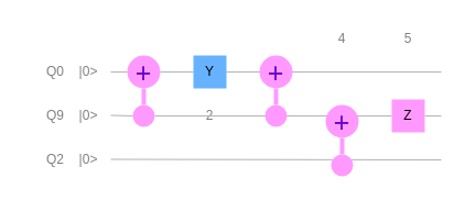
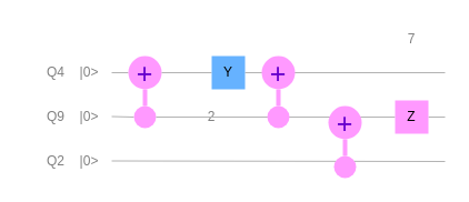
  <mxCell id="0" />
  <mxCell id="1" parent="0" />
- <mxCell id="2" value="Q0" style="text;html=1;strokeColor=none;fillColor=none;align=center;verticalAlign=middle;whiteSpace=wrap;rounded=0;fontColor=#808080;" vertex="1" parent="1"><mxGeometry x="20" y="50" width="60" height="30" as="geometry" /></mxCell>
+ <mxCell id="2" value="Q4" style="text;html=1;strokeColor=none;fillColor=none;align=center;verticalAlign=middle;whiteSpace=wrap;rounded=0;fontColor=#808080;" vertex="1" parent="1"><mxGeometry x="20" y="50" width="60" height="30" as="geometry" /></mxCell>
  <mxCell id="3" value="Q9" style="text;html=1;strokeColor=none;fillColor=none;align=center;verticalAlign=middle;whiteSpace=wrap;rounded=0;fontColor=#808080;" vertex="1" parent="1"><mxGeometry x="20" y="90" width="60" height="30" as="geometry" /></mxCell>
  <mxCell id="4" value="Q2" style="text;html=1;strokeColor=none;fillColor=none;align=center;verticalAlign=middle;whiteSpace=wrap;rounded=0;fontColor=#808080;" vertex="1" parent="1"><mxGeometry x="20" y="130" width="60" height="30" as="geometry" /></mxCell>
  <mxCell id="5" value="" style="endArrow=none;html=1;rounded=0;strokeColor=#B3B3B3;fontColor=#808080;" edge="1" parent="1" source="20"><mxGeometry width="50" height="50" relative="1" as="geometry"><mxPoint x="100" y="65" as="sourcePoint" /><mxPoint x="400" y="65" as="targetPoint" /></mxGeometry></mxCell>
  <mxCell id="6" value="" style="endArrow=none;html=1;rounded=0;exitX=1;exitY=0.5;exitDx=0;exitDy=0;strokeColor=#B3B3B3;fontColor=#808080;" edge="1" parent="1" source="22"><mxGeometry width="50" height="50" relative="1" as="geometry"><mxPoint x="100" y="104.5" as="sourcePoint" /><mxPoint x="400" y="105" as="targetPoint" /></mxGeometry></mxCell>
  <mxCell id="7" value="" style="endArrow=none;html=1;rounded=0;exitX=1;exitY=0.5;exitDx=0;exitDy=0;strokeColor=#B3B3B3;fontColor=#808080;" edge="1" parent="1"><mxGeometry width="50" height="50" relative="1" as="geometry"><mxPoint x="100" y="144.5" as="sourcePoint" /><mxPoint x="400" y="145" as="targetPoint" /></mxGeometry></mxCell>
  <mxCell id="8" value="&lt;font&gt;|0&amp;gt;&lt;/font&gt;" style="text;html=1;strokeColor=none;fillColor=none;align=center;verticalAlign=middle;whiteSpace=wrap;rounded=0;fontColor=#808080;" vertex="1" parent="1"><mxGeometry x="50" y="50" width="60" height="30" as="geometry" /></mxCell>
  <mxCell id="9" value="&lt;font&gt;|0&amp;gt;&lt;/font&gt;" style="text;html=1;strokeColor=none;fillColor=none;align=center;verticalAlign=middle;whiteSpace=wrap;rounded=0;fontColor=#808080;" vertex="1" parent="1"><mxGeometry x="50" y="90" width="60" height="30" as="geometry" /></mxCell>
  <mxCell id="10" value="&lt;font&gt;|0&amp;gt;&lt;/font&gt;" style="text;html=1;strokeColor=none;fillColor=none;align=center;verticalAlign=middle;whiteSpace=wrap;rounded=0;fontColor=#808080;" vertex="1" parent="1"><mxGeometry x="50" y="130" width="60" height="30" as="geometry" /></mxCell>
  <mxCell id="11" value="&lt;font color=&quot;#808080&quot;&gt;2&lt;/font&gt;" style="text;html=1;strokeColor=none;fillColor=none;align=center;verticalAlign=middle;whiteSpace=wrap;rounded=0;" vertex="1" parent="1"><mxGeometry x="160" y="90" width="60" height="30" as="geometry" /></mxCell>
- <mxCell id="12" value="&lt;font color=&quot;#808080&quot;&gt;4&lt;/font&gt;" style="text;html=1;strokeColor=none;fillColor=none;align=center;verticalAlign=middle;whiteSpace=wrap;rounded=0;" vertex="1" parent="1"><mxGeometry x="280" y="20" width="60" height="30" as="geometry" /></mxCell>
- <mxCell id="13" value="&lt;font color=&quot;#808080&quot;&gt;5&lt;/font&gt;" style="text;html=1;strokeColor=none;fillColor=none;align=center;verticalAlign=middle;whiteSpace=wrap;rounded=0;" vertex="1" parent="1"><mxGeometry x="340" y="20" width="60" height="30" as="geometry" /></mxCell>
+ <mxCell id="13" value="&lt;font color=&quot;#808080&quot;&gt;7&lt;/font&gt;" style="text;html=1;strokeColor=none;fillColor=none;align=center;verticalAlign=middle;whiteSpace=wrap;rounded=0;" vertex="1" parent="1"><mxGeometry x="340" y="20" width="60" height="30" as="geometry" /></mxCell>
  <mxCell id="14" value="" style="endArrow=none;html=1;rounded=0;strokeColor=#B3B3B3;fontColor=#808080;" edge="1" parent="1" target="16"><mxGeometry width="50" height="50" relative="1" as="geometry"><mxPoint x="100" y="65" as="sourcePoint" /><mxPoint x="400" y="65" as="targetPoint" /></mxGeometry></mxCell>
  <mxCell id="15" style="edgeStyle=orthogonalEdgeStyle;rounded=0;orthogonalLoop=1;jettySize=auto;html=1;exitX=0.5;exitY=1;exitDx=0;exitDy=0;entryX=0.5;entryY=0;entryDx=0;entryDy=0;endArrow=none;endFill=0;strokeColor=#FF99FF;strokeWidth=4;" edge="1" parent="1" source="16" target="18"><mxGeometry relative="1" as="geometry" /></mxCell>
  <mxCell id="16" value="&lt;font color=&quot;#6600cc&quot; style=&quot;font-size: 25px;&quot;&gt;+&lt;/font&gt;" style="ellipse;whiteSpace=wrap;html=1;aspect=fixed;strokeColor=none;fillColor=#FF99FF;" vertex="1" parent="1"><mxGeometry x="115" y="50" width="30" height="30" as="geometry" /></mxCell>
  <mxCell id="17" value="" style="endArrow=none;html=1;rounded=0;exitX=1;exitY=0.5;exitDx=0;exitDy=0;strokeColor=#B3B3B3;fontColor=#808080;" edge="1" parent="1" target="18"><mxGeometry width="50" height="50" relative="1" as="geometry"><mxPoint x="100" y="104.5" as="sourcePoint" /><mxPoint x="400" y="105" as="targetPoint" /></mxGeometry></mxCell>
  <mxCell id="18" value="" style="ellipse;whiteSpace=wrap;html=1;aspect=fixed;fillColor=#FF99FF;strokeColor=none;" vertex="1" parent="1"><mxGeometry x="120" y="95" width="20" height="20" as="geometry" /></mxCell>
  <mxCell id="19" value="" style="endArrow=none;html=1;rounded=0;strokeColor=#B3B3B3;fontColor=#808080;" edge="1" parent="1" source="16" target="20"><mxGeometry width="50" height="50" relative="1" as="geometry"><mxPoint x="145" y="65" as="sourcePoint" /><mxPoint x="400" y="65" as="targetPoint" /></mxGeometry></mxCell>
- <mxCell id="20" value="Y" style="whiteSpace=wrap;html=1;aspect=fixed;strokeColor=none;fillColor=#66B2FF;" vertex="1" parent="1"><mxGeometry x="175" y="50" width="30" height="30" as="geometry" /></mxCell>
+ <mxCell id="20" value="Y" style="whiteSpace=wrap;html=1;aspect=fixed;strokeColor=none;fillColor=#66B2FF;" vertex="1" parent="1"><mxGeometry x="190" y="50" width="30" height="30" as="geometry" /></mxCell>
  <mxCell id="21" value="" style="endArrow=none;html=1;rounded=0;exitX=1;exitY=0.5;exitDx=0;exitDy=0;strokeColor=#B3B3B3;fontColor=#808080;" edge="1" parent="1" source="18" target="22"><mxGeometry width="50" height="50" relative="1" as="geometry"><mxPoint x="140" y="105" as="sourcePoint" /><mxPoint x="400" y="105" as="targetPoint" /></mxGeometry></mxCell>
  <mxCell id="22" value="Z" style="whiteSpace=wrap;html=1;aspect=fixed;strokeColor=none;fillColor=#ff99ff;" vertex="1" parent="1"><mxGeometry x="355" y="90" width="30" height="30" as="geometry" /></mxCell>
  <mxCell id="23" style="edgeStyle=orthogonalEdgeStyle;rounded=0;orthogonalLoop=1;jettySize=auto;html=1;exitX=0.5;exitY=1;exitDx=0;exitDy=0;entryX=0.5;entryY=0;entryDx=0;entryDy=0;endArrow=none;endFill=0;strokeColor=#FF99FF;strokeWidth=4;" edge="1" parent="1" source="24" target="25"><mxGeometry relative="1" as="geometry" /></mxCell>
  <mxCell id="24" value="&lt;font color=&quot;#6600cc&quot; style=&quot;font-size: 25px;&quot;&gt;+&lt;/font&gt;" style="ellipse;whiteSpace=wrap;html=1;aspect=fixed;strokeColor=none;fillColor=#FF99FF;" vertex="1" parent="1"><mxGeometry x="235" y="50" width="30" height="30" as="geometry" /></mxCell>
  <mxCell id="25" value="" style="ellipse;whiteSpace=wrap;html=1;aspect=fixed;fillColor=#FF99FF;strokeColor=none;" vertex="1" parent="1"><mxGeometry x="240" y="95" width="20" height="20" as="geometry" /></mxCell>
  <mxCell id="26" style="edgeStyle=orthogonalEdgeStyle;rounded=0;orthogonalLoop=1;jettySize=auto;html=1;exitX=0.5;exitY=1;exitDx=0;exitDy=0;entryX=0.5;entryY=0;entryDx=0;entryDy=0;endArrow=none;endFill=0;strokeColor=#FF99FF;strokeWidth=4;" edge="1" parent="1" source="27" target="28"><mxGeometry relative="1" as="geometry" /></mxCell>
  <mxCell id="27" value="&lt;font color=&quot;#6600cc&quot; style=&quot;font-size: 25px;&quot;&gt;+&lt;/font&gt;" style="ellipse;whiteSpace=wrap;html=1;aspect=fixed;strokeColor=none;fillColor=#FF99FF;" vertex="1" parent="1"><mxGeometry x="295" y="95" width="30" height="30" as="geometry" /></mxCell>
  <mxCell id="28" value="" style="ellipse;whiteSpace=wrap;html=1;aspect=fixed;fillColor=#FF99FF;strokeColor=none;" vertex="1" parent="1"><mxGeometry x="300" y="140" width="20" height="20" as="geometry" /></mxCell>
